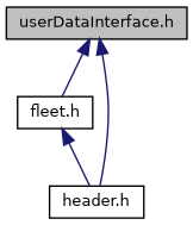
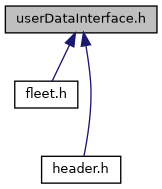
  digraph {
    node [color=black fillcolor=white fontname=Helvetica fontsize=10 shape=record style=filled]
    edge [color=midnightblue dir=back fontname=Helvetica fontsize=10 labelfontname=Helvetica labelfontsize=10 style=solid]
    n1 [fillcolor=grey75 fontcolor=black height=0.2 label="userDataInterface.h" width=0.4]
    n2 [height=0.2 label="fleet.h" width=0.4]
    n3 [height=0.2 label="header.h" width=0.4]
    n1 -> n2
    n1 -> n3
-   n2 -> n3
  }
